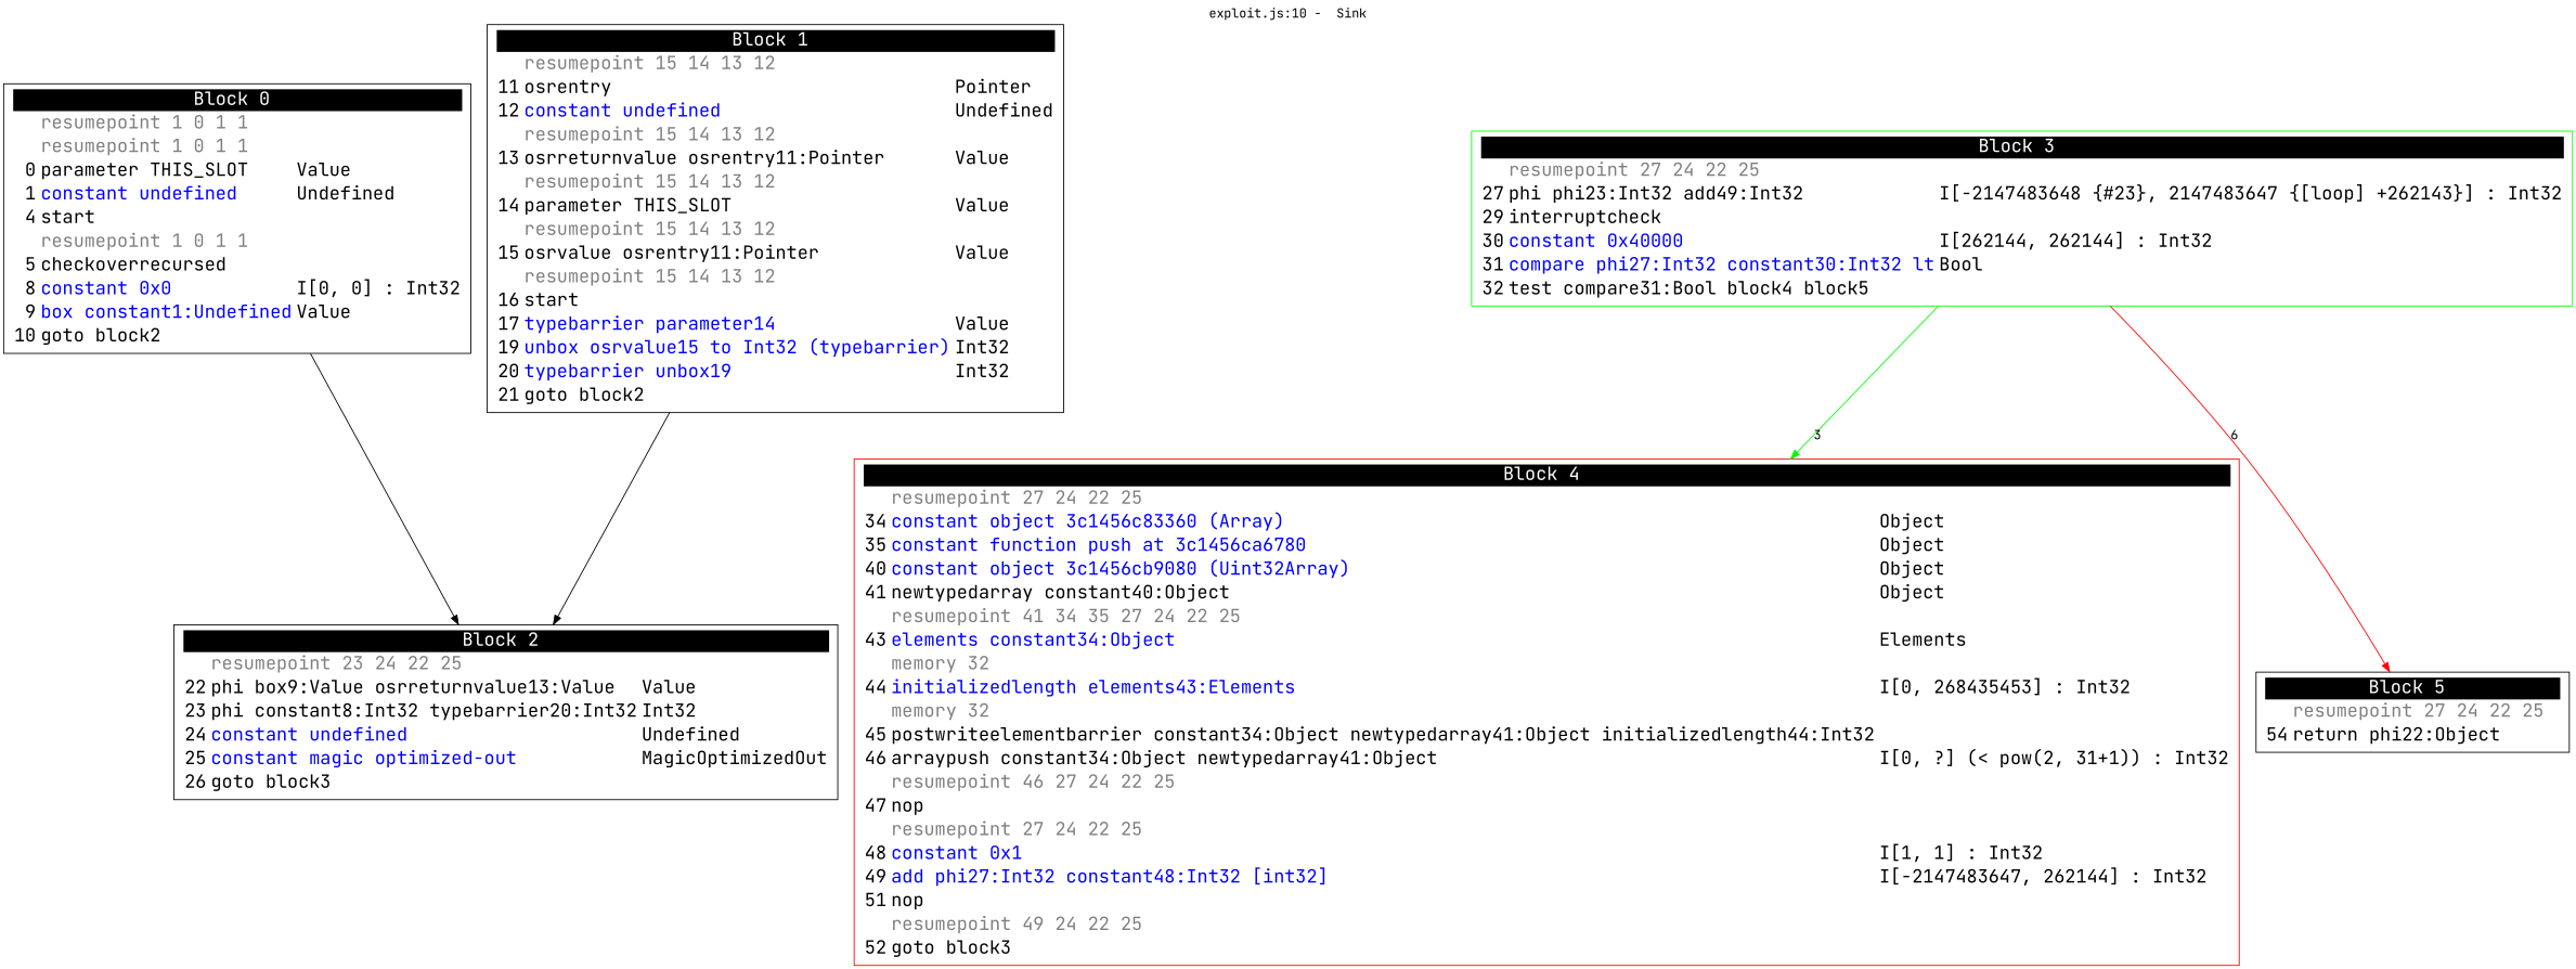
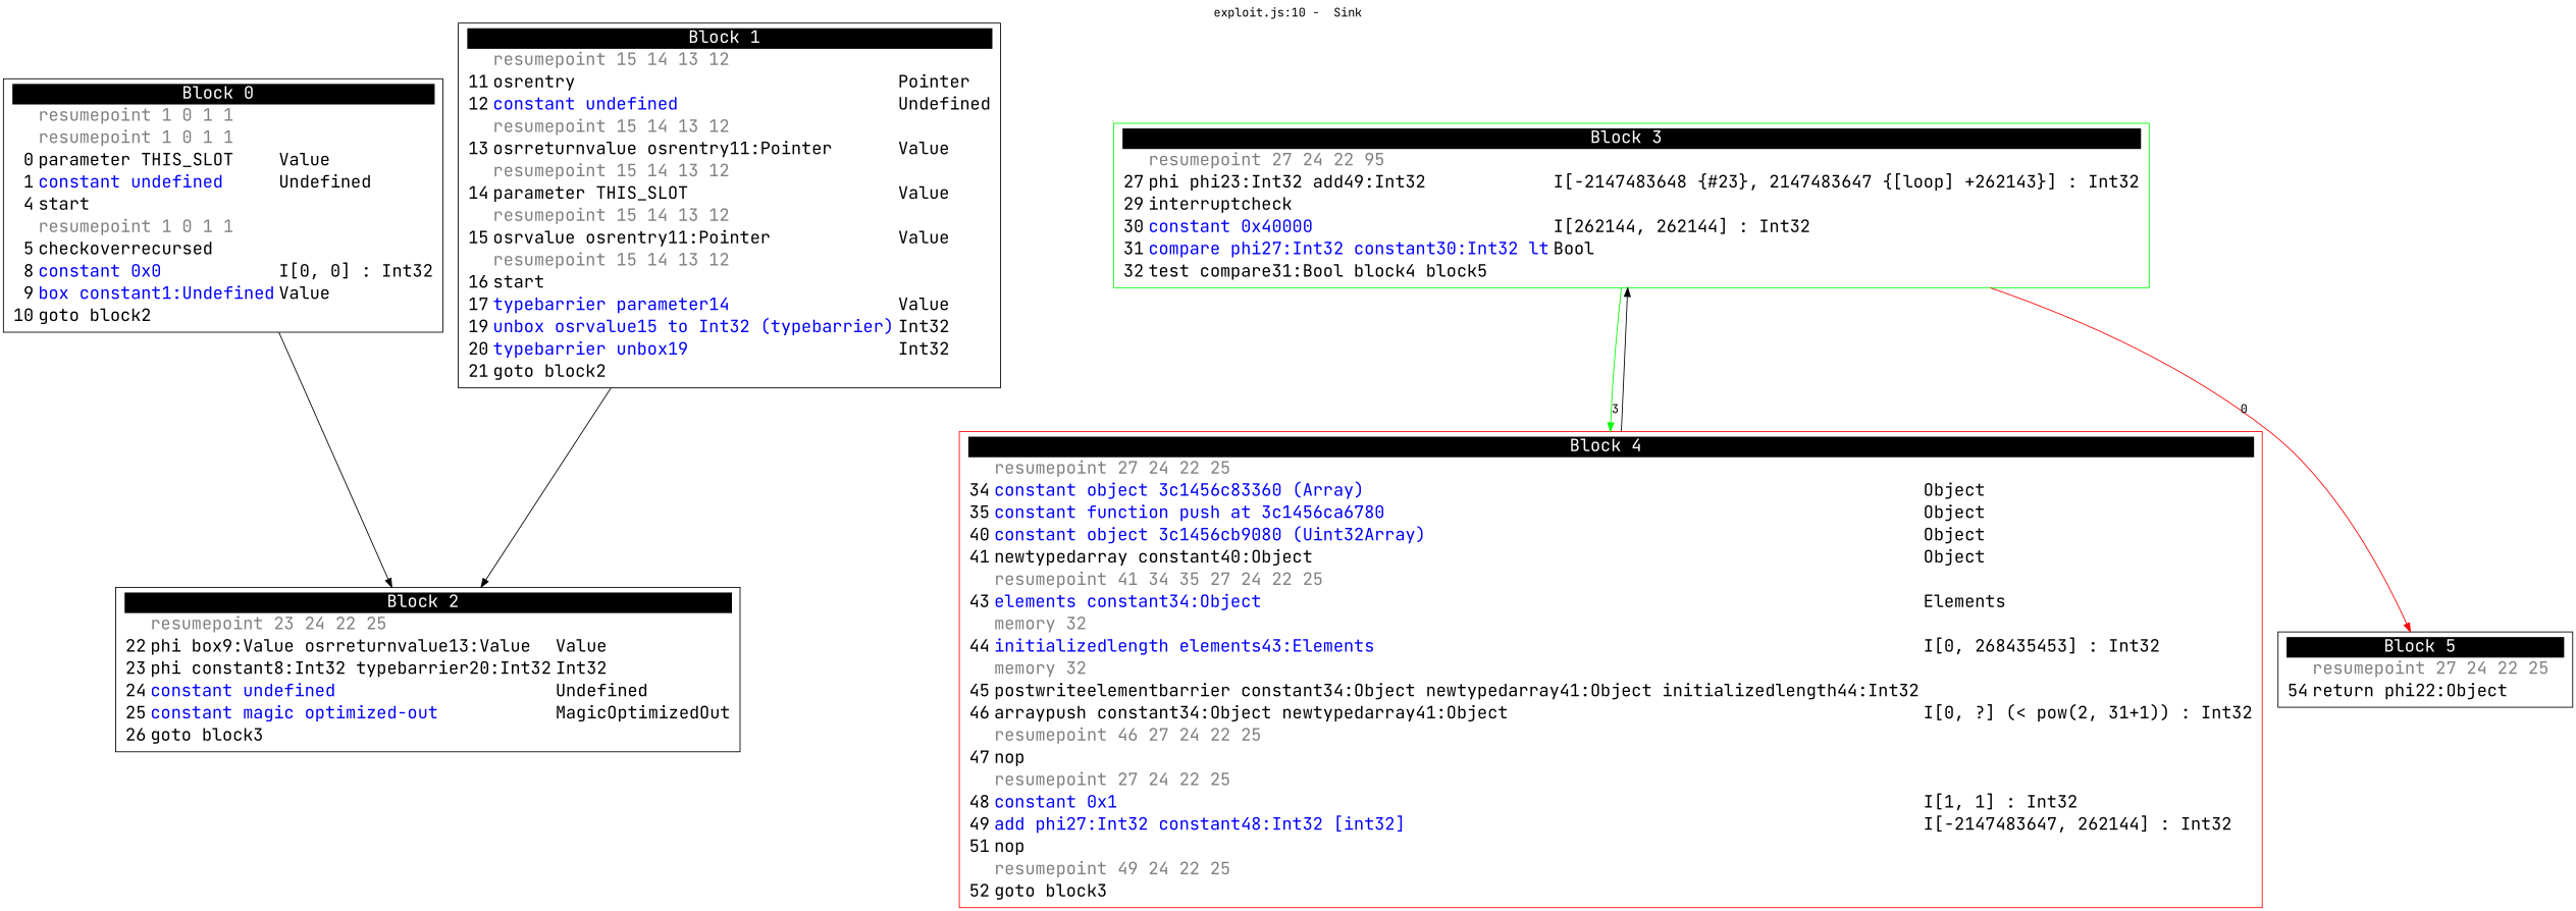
  digraph {
    fontname="JetBrains Mono"
    label="exploit.js:10 -  Sink"
    labelfontsize=30
    labelloc=t
    rankdir=TB
    splines=true
    node [fontname="JetBrains Mono" fontsize=20 shape=box]
    edge [fontname="JetBrains Mono"]
    n1 [label=<<table border="0" cellborder="0" cellpadding="1"><tr><td align="center" bgcolor="black" colspan="3"><font color="white">Block 0 </font></td></tr><tr><td align="left"></td><td align="left"><font color="grey50">resumepoint 1 0 1 1 </font></td><td></td></tr><tr><td align="left"></td><td align="left"><font color="grey50">resumepoint 1 0 1 1 </font></td><td></td></tr><tr><td align="right" port="i0">0</td><td align="left">parameter THIS_SLOT</td><td align="left">Value</td></tr><tr><td align="right" port="i1">1</td><td align="left"><font color="blue">constant undefined</font></td><td align="left">Undefined</td></tr><tr><td align="right" port="i4">4</td><td align="left">start</td></tr><tr><td align="left"></td><td align="left"><font color="grey50">resumepoint 1 0 1 1 </font></td><td></td></tr><tr><td align="right" port="i5">5</td><td align="left">checkoverrecursed</td></tr><tr><td align="right" port="i8">8</td><td align="left"><font color="blue">constant 0x0</font></td><td align="left">I[0, 0] : Int32</td></tr><tr><td align="right" port="i9">9</td><td align="left"><font color="blue">box constant1:Undefined</font></td><td align="left">Value</td></tr><tr><td align="right" port="i10">10</td><td align="left">goto block2</td></tr></table>>]
    n2 [label=<<table border="0" cellborder="0" cellpadding="1"><tr><td align="center" bgcolor="black" colspan="3"><font color="white">Block 2 </font></td></tr><tr><td align="left"></td><td align="left"><font color="grey50">resumepoint 23 24 22 25 </font></td><td></td></tr><tr><td align="right" port="i22">22</td><td align="left">phi box9:Value osrreturnvalue13:Value</td><td align="left">Value</td></tr><tr><td align="right" port="i23">23</td><td align="left">phi constant8:Int32 typebarrier20:Int32</td><td align="left">Int32</td></tr><tr><td align="right" port="i24">24</td><td align="left"><font color="blue">constant undefined</font></td><td align="left">Undefined</td></tr><tr><td align="right" port="i25">25</td><td align="left"><font color="blue">constant magic optimized-out</font></td><td align="left">MagicOptimizedOut</td></tr><tr><td align="right" port="i26">26</td><td align="left">goto block3</td></tr></table>>]
    n3 [label=<<table border="0" cellborder="0" cellpadding="1"><tr><td align="center" bgcolor="black" colspan="3"><font color="white">Block 1 </font></td></tr><tr><td align="left"></td><td align="left"><font color="grey50">resumepoint 15 14 13 12 </font></td><td></td></tr><tr><td align="right" port="i11">11</td><td align="left">osrentry</td><td align="left">Pointer</td></tr><tr><td align="right" port="i12">12</td><td align="left"><font color="blue">constant undefined</font></td><td align="left">Undefined</td></tr><tr><td align="left"></td><td align="left"><font color="grey50">resumepoint 15 14 13 12 </font></td><td></td></tr><tr><td align="right" port="i13">13</td><td align="left">osrreturnvalue osrentry11:Pointer</td><td align="left">Value</td></tr><tr><td align="left"></td><td align="left"><font color="grey50">resumepoint 15 14 13 12 </font></td><td></td></tr><tr><td align="right" port="i14">14</td><td align="left">parameter THIS_SLOT</td><td align="left">Value</td></tr><tr><td align="left"></td><td align="left"><font color="grey50">resumepoint 15 14 13 12 </font></td><td></td></tr><tr><td align="right" port="i15">15</td><td align="left">osrvalue osrentry11:Pointer</td><td align="left">Value</td></tr><tr><td align="left"></td><td align="left"><font color="grey50">resumepoint 15 14 13 12 </font></td><td></td></tr><tr><td align="right" port="i16">16</td><td align="left">start</td></tr><tr><td align="right" port="i17">17</td><td align="left"><font color="blue">typebarrier parameter14</font></td><td align="left">Value</td></tr><tr><td align="right" port="i19">19</td><td align="left"><font color="blue">unbox osrvalue15 to Int32 (typebarrier)</font></td><td align="left">Int32</td></tr><tr><td align="right" port="i20">20</td><td align="left"><font color="blue">typebarrier unbox19</font></td><td align="left">Int32</td></tr><tr><td align="right" port="i21">21</td><td align="left">goto block2</td></tr></table>>]
-   n4 [color=green label=<<table border="0" cellborder="0" cellpadding="1"><tr><td align="center" bgcolor="black" colspan="3"><font color="white">Block 3 </font></td></tr><tr><td align="left"></td><td align="left"><font color="grey50">resumepoint 27 24 22 25 </font></td><td></td></tr><tr><td align="right" port="i27">27</td><td align="left">phi phi23:Int32 add49:Int32</td><td align="left">I[-2147483648 {#23}, 2147483647 {[loop] +262143}] : Int32</td></tr><tr><td align="right" port="i29">29</td><td align="left">interruptcheck</td></tr><tr><td align="right" port="i30">30</td><td align="left"><font color="blue">constant 0x40000</font></td><td align="left">I[262144, 262144] : Int32</td></tr><tr><td align="right" port="i31">31</td><td align="left"><font color="blue">compare phi27:Int32 constant30:Int32 lt</font></td><td align="left">Bool</td></tr><tr><td align="right" port="i32">32</td><td align="left">test compare31:Bool block4 block5</td></tr></table>>]
+   n4 [color=green label=<<table border="0" cellborder="0" cellpadding="1"><tr><td align="center" bgcolor="black" colspan="3"><font color="white">Block 3 </font></td></tr><tr><td align="left"></td><td align="left"><font color="grey50">resumepoint 27 24 22 95 </font></td><td></td></tr><tr><td align="right" port="i27">27</td><td align="left">phi phi23:Int32 add49:Int32</td><td align="left">I[-2147483648 {#23}, 2147483647 {[loop] +262143}] : Int32</td></tr><tr><td align="right" port="i29">29</td><td align="left">interruptcheck</td></tr><tr><td align="right" port="i30">30</td><td align="left"><font color="blue">constant 0x40000</font></td><td align="left">I[262144, 262144] : Int32</td></tr><tr><td align="right" port="i31">31</td><td align="left"><font color="blue">compare phi27:Int32 constant30:Int32 lt</font></td><td align="left">Bool</td></tr><tr><td align="right" port="i32">32</td><td align="left">test compare31:Bool block4 block5</td></tr></table>>]
    n5 [color=red label=<<table border="0" cellborder="0" cellpadding="1"><tr><td align="center" bgcolor="black" colspan="3"><font color="white">Block 4 </font></td></tr><tr><td align="left"></td><td align="left"><font color="grey50">resumepoint 27 24 22 25 </font></td><td></td></tr><tr><td align="right" port="i34">34</td><td align="left"><font color="blue">constant object 3c1456c83360 (Array)</font></td><td align="left">Object</td></tr><tr><td align="right" port="i35">35</td><td align="left"><font color="blue">constant function push at 3c1456ca6780</font></td><td align="left">Object</td></tr><tr><td align="right" port="i40">40</td><td align="left"><font color="blue">constant object 3c1456cb9080 (Uint32Array)</font></td><td align="left">Object</td></tr><tr><td align="right" port="i41">41</td><td align="left">newtypedarray constant40:Object</td><td align="left">Object</td></tr><tr><td align="left"></td><td align="left"><font color="grey50">resumepoint 41 34 35 27 24 22 25 </font></td><td></td></tr><tr><td align="right" port="i43">43</td><td align="left"><font color="blue">elements constant34:Object</font></td><td align="left">Elements</td></tr><tr><td align="left"></td><td align="left"><font color="grey50">memory 32 </font></td><td></td></tr><tr><td align="right" port="i44">44</td><td align="left"><font color="blue">initializedlength elements43:Elements</font></td><td align="left">I[0, 268435453] : Int32</td></tr><tr><td align="left"></td><td align="left"><font color="grey50">memory 32 </font></td><td></td></tr><tr><td align="right" port="i45">45</td><td align="left">postwriteelementbarrier constant34:Object newtypedarray41:Object initializedlength44:Int32</td></tr><tr><td align="right" port="i46">46</td><td align="left">arraypush constant34:Object newtypedarray41:Object</td><td align="left">I[0, ?] (&lt; pow(2, 31+1)) : Int32</td></tr><tr><td align="left"></td><td align="left"><font color="grey50">resumepoint 46 27 24 22 25 </font></td><td></td></tr><tr><td align="right" port="i47">47</td><td align="left">nop</td></tr><tr><td align="left"></td><td align="left"><font color="grey50">resumepoint 27 24 22 25 </font></td><td></td></tr><tr><td align="right" port="i48">48</td><td align="left"><font color="blue">constant 0x1</font></td><td align="left">I[1, 1] : Int32</td></tr><tr><td align="right" port="i49">49</td><td align="left"><font color="blue">add phi27:Int32 constant48:Int32 [int32]</font></td><td align="left">I[-2147483647, 262144] : Int32</td></tr><tr><td align="right" port="i51">51</td><td align="left">nop</td></tr><tr><td align="left"></td><td align="left"><font color="grey50">resumepoint 49 24 22 25 </font></td><td></td></tr><tr><td align="right" port="i52">52</td><td align="left">goto block3</td></tr></table>>]
    n6 [label=<<table border="0" cellborder="0" cellpadding="1"><tr><td align="center" bgcolor="black" colspan="3"><font color="white">Block 5 </font></td></tr><tr><td align="left"></td><td align="left"><font color="grey50">resumepoint 27 24 22 25 </font></td><td></td></tr><tr><td align="right" port="i54">54</td><td align="left">return phi22:Object</td></tr></table>>]
    n1 -> n2
    n3 -> n2
    n4 -> n5 [color=green label=3]
-   n4 -> n6 [color=red label=6]
+   n4 -> n6 [color=red label=0]
+   n5 -> n4
  }
